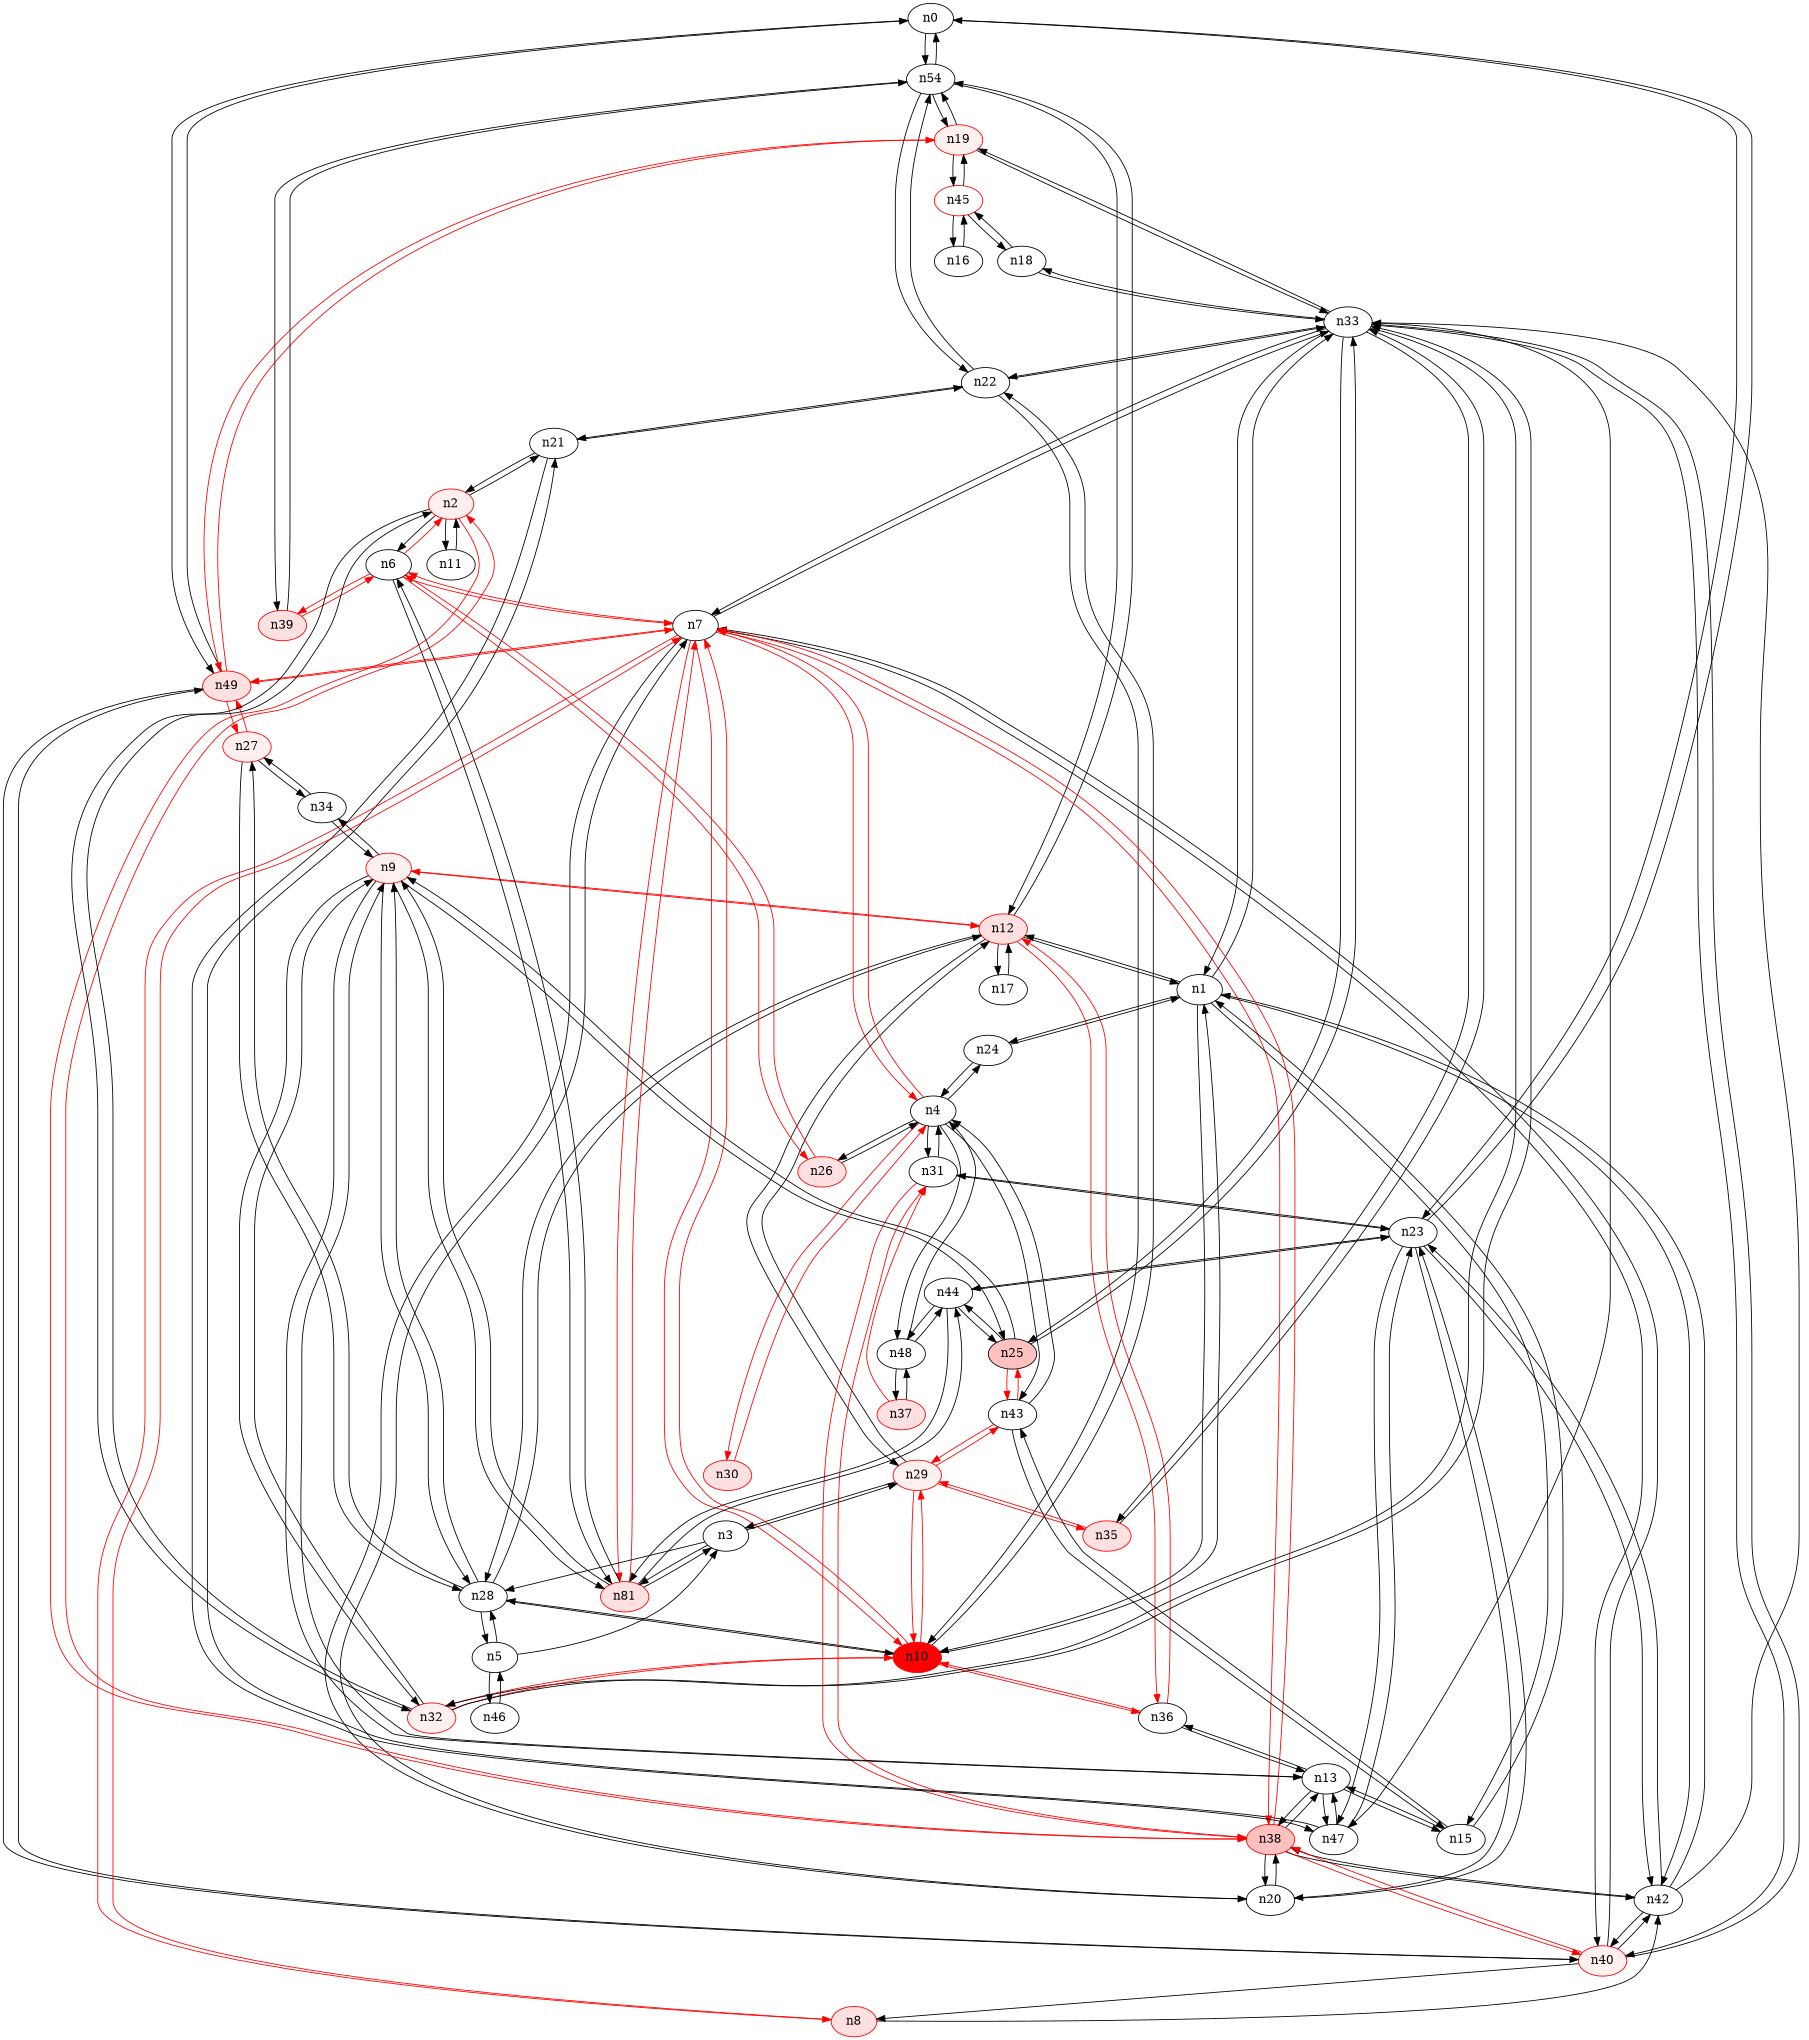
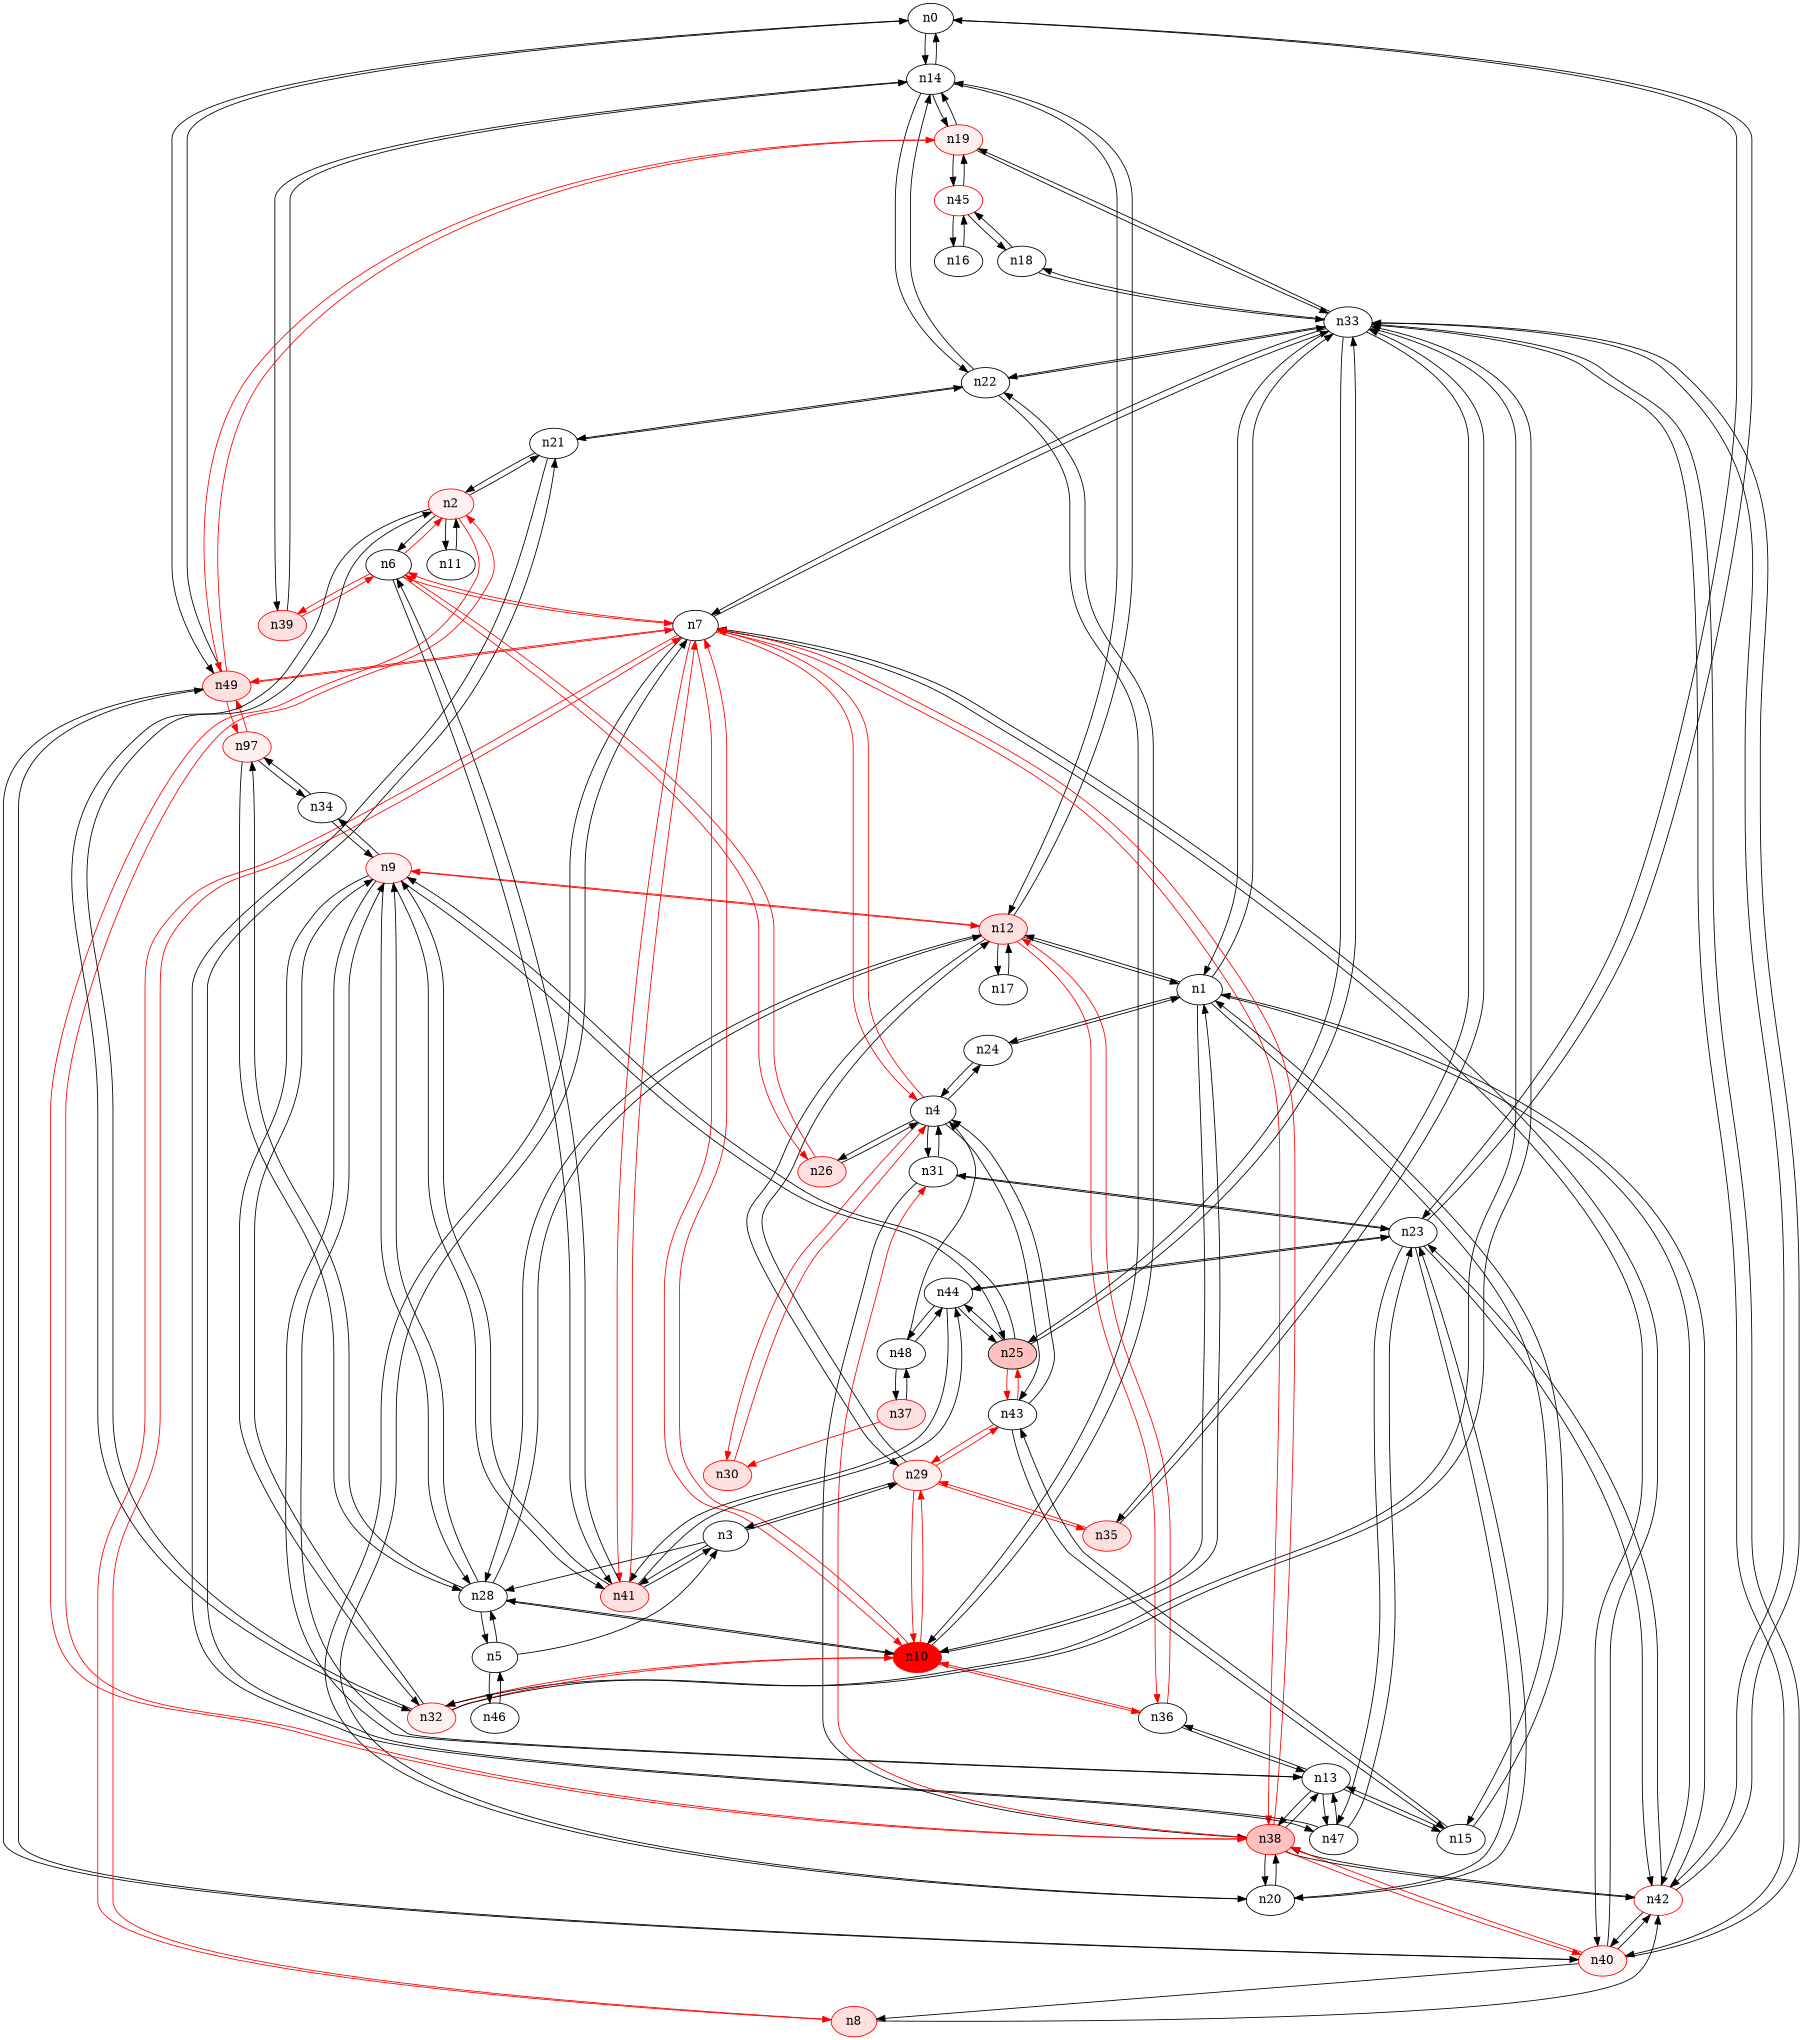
  strict digraph {
    node [type=switch]
    edge [dst_port=0 src_port=0]
    n0
-   n14 [label=n54]
+   n14
    n23
    n49 [color="#FF0000" fillcolor="#FFE0E0" style=filled]
    n12 [color="#FF0000" fillcolor="#FFE0E0" style=filled type=host]
    n39 [color="#FF0000" fillcolor="#FFE0E0" style=filled type=host]
    n22
    n19 [color="#FF0000" fillcolor="#FFF0F0" style=filled type=host]
-   n42
+   n42 [color="#FF0000"]
    n31
    n20
    n47
    n44
    n7
    n40 [color="#FF0000" fillcolor="#FFF0F0" style=filled type=host]
-   n27 [color="#FF0000" fillcolor="#FFF0F0" style=filled type=host]
+   n27 [color="#FF0000" fillcolor="#FFF0F0" style=filled type=host label=n97]
    n1
    n28
    n29 [color="#FF0000" fillcolor="#FFF0F0" style=filled type=host]
    n36
    n9 [color="#FF0000" fillcolor="#FFF0F0" style=filled type=host]
    n17
    n6
    n10 [color="#FF0000" fillcolor="#FF0000" style=filled]
    n33
    n21
    n45 [color="#FF0000"]
    n38 [color="#FF0000" fillcolor="#FFC0C0" style=filled type=host]
    n4
    n13
    n25 [color=black fillcolor="#FFC0C0" style=filled type=host]
-   n41 [color="#FF0000" fillcolor="#FFE0E0" style=filled type=host label=n81]
+   n41 [color="#FF0000" fillcolor="#FFE0E0" style=filled type=host]
    n48
    n8 [color="#FF0000" fillcolor="#FFE0E0" style=filled type=host]
    n34
    n15
    n24
    n32 [color="#FF0000" fillcolor="#FFF0F0" style=filled type=host]
    n43
    n18
    n35 [color="#FF0000" fillcolor="#FFE0E0" style=filled type=host]
    n2 [color="#FF0000" fillcolor="#FFF0F0" style=filled type=host]
    n5
    n3
    n26 [color="#FF0000" fillcolor="#FFE0E0" style=filled type=host]
    n30 [color="#FF0000" fillcolor="#FFE0E0" style=filled type=host]
    n11
    n46
    n37 [color="#FF0000" fillcolor="#FFE0E0" style=filled type=host]
    n16
    n0 -> n14
    n0 -> n23
    n0 -> n49
    n14 -> n0
    n14 -> n12
    n14 -> n39
    n14 -> n22
    n14 -> n19
    n23 -> n0
    n23 -> n42
    n23 -> n31
    n23 -> n20
    n23 -> n47
    n23 -> n44
    n49 -> n0
    n49 -> n19 [color="#FF0000"]
    n49 -> n7 [color="#FF0000"]
    n49 -> n40
    n49 -> n27 [color="#FF0000"]
    n12 -> n14
    n12 -> n1
    n12 -> n28
    n12 -> n29
    n12 -> n36 [color="#FF0000"]
    n12 -> n9 [color="#FF0000"]
    n12 -> n17
    n39 -> n14
    n39 -> n6 [color="#FF0000"]
    n22 -> n14
    n22 -> n10
    n22 -> n33
    n22 -> n21
    n19 -> n14
    n19 -> n49 [color="#FF0000"]
    n19 -> n33
    n19 -> n45
    n42 -> n23
    n42 -> n40
    n42 -> n1
    n42 -> n33
    n42 -> n38
    n31 -> n23
-   n31 -> n38 [color="#FF0000"]
+   n31 -> n38 [color=black]
    n31 -> n4
    n20 -> n23
    n20 -> n7
    n20 -> n38
    n47 -> n23
    n47 -> n21
    n47 -> n13
    n44 -> n23
    n44 -> n25
    n44 -> n41
    n44 -> n48
    n7 -> n49 [color="#FF0000"]
    n7 -> n20
    n7 -> n40
    n7 -> n6 [color="#FF0000"]
    n7 -> n10 [color="#FF0000"]
    n7 -> n33
    n7 -> n38 [color="#FF0000"]
    n7 -> n4 [color="#FF0000"]
    n7 -> n41 [color="#FF0000"]
    n7 -> n8 [color="#FF0000"]
    n40 -> n49
    n40 -> n42
    n40 -> n7
    n40 -> n33
    n40 -> n38 [color="#FF0000"]
    n40 -> n8
    n27 -> n49 [color="#FF0000"]
    n27 -> n28
    n27 -> n34
    n1 -> n12
    n1 -> n42
    n1 -> n10
    n1 -> n33
    n1 -> n15
    n1 -> n24
    n28 -> n12
    n28 -> n27
    n28 -> n9
    n28 -> n10
    n28 -> n5
    n29 -> n12
    n29 -> n10 [color="#FF0000"]
    n29 -> n43 [color="#FF0000"]
    n29 -> n35 [color="#FF0000"]
    n29 -> n3
    n36 -> n12 [color="#FF0000"]
    n36 -> n10 [color="#FF0000"]
    n36 -> n13
    n9 -> n12 [color="#FF0000"]
    n9 -> n28
    n9 -> n13
    n9 -> n25
    n9 -> n41
    n9 -> n34
    n9 -> n32
    n17 -> n12
    n6 -> n39 [color="#FF0000"]
    n6 -> n7 [color="#FF0000"]
    n6 -> n41
    n6 -> n2 [color="#FF0000"]
    n6 -> n26 [color="#FF0000"]
    n10 -> n22
    n10 -> n7 [color="#FF0000"]
    n10 -> n1
    n10 -> n28
    n10 -> n29 [color="#FF0000"]
    n10 -> n36 [color="#FF0000"]
    n10 -> n32 [color="#FF0000"]
    n33 -> n22
    n33 -> n19
-   n33 -> n47
+   n33 -> n42
    n33 -> n7
    n33 -> n40
    n33 -> n1
    n33 -> n25
    n33 -> n32
    n33 -> n18
    n33 -> n35
    n21 -> n22
    n21 -> n47
    n21 -> n2
    n45 -> n19
    n45 -> n18
    n45 -> n16
    n38 -> n42
    n38 -> n31 [color="#FF0000"]
    n38 -> n20
    n38 -> n7 [color="#FF0000"]
    n38 -> n40 [color="#FF0000"]
    n38 -> n13
    n38 -> n2 [color="#FF0000"]
    n4 -> n31
    n4 -> n7 [color="#FF0000"]
-   n4 -> n48
    n4 -> n24
    n4 -> n43
    n4 -> n26
    n4 -> n30 [color="#FF0000"]
    n13 -> n47
    n13 -> n36
    n13 -> n9
    n13 -> n38
    n13 -> n15
    n25 -> n44
    n25 -> n9
    n25 -> n33
    n25 -> n43 [color="#FF0000"]
    n41 -> n44
    n41 -> n7 [color="#FF0000"]
    n41 -> n9
    n41 -> n6
    n41 -> n3
    n48 -> n44
    n48 -> n4
    n48 -> n37
    n8 -> n42
    n8 -> n7 [color="#FF0000"]
    n34 -> n27
    n34 -> n9
    n15 -> n1
    n15 -> n13
    n15 -> n43
    n24 -> n1
    n24 -> n4
    n32 -> n9
    n32 -> n10 [color="#FF0000"]
    n32 -> n33
    n32 -> n2
    n43 -> n29 [color="#FF0000"]
    n43 -> n4
    n43 -> n25 [color="#FF0000"]
    n43 -> n15
    n18 -> n33
    n18 -> n45
    n35 -> n29 [color="#FF0000"]
    n35 -> n33
    n2 -> n6
    n2 -> n21
    n2 -> n38 [color="#FF0000"]
    n2 -> n32
    n2 -> n11
    n5 -> n28
    n5 -> n3
    n5 -> n46
    n3 -> n28
    n3 -> n29
    n3 -> n41
    n26 -> n6 [color="#FF0000"]
    n26 -> n4
    n30 -> n4 [color="#FF0000"]
    n11 -> n2
    n46 -> n5
-   n37 -> n31 [color="#FF0000"]
+   n37 -> n30 [color="#FF0000"]
    n37 -> n48
    n16 -> n45
  }
